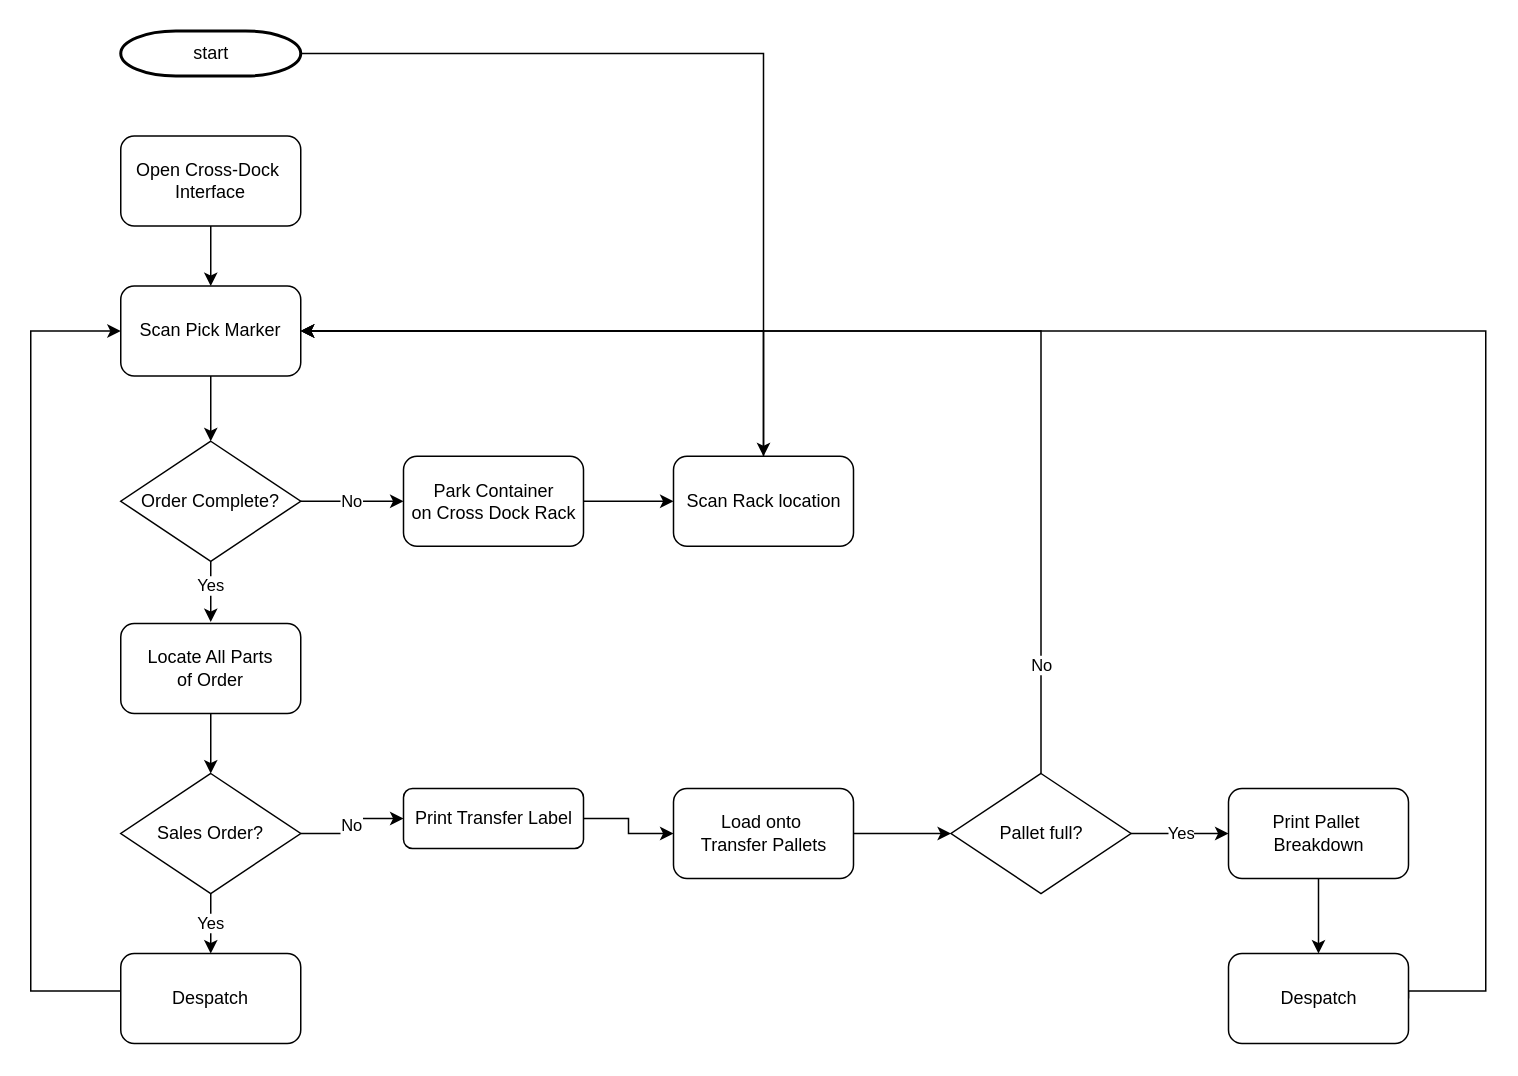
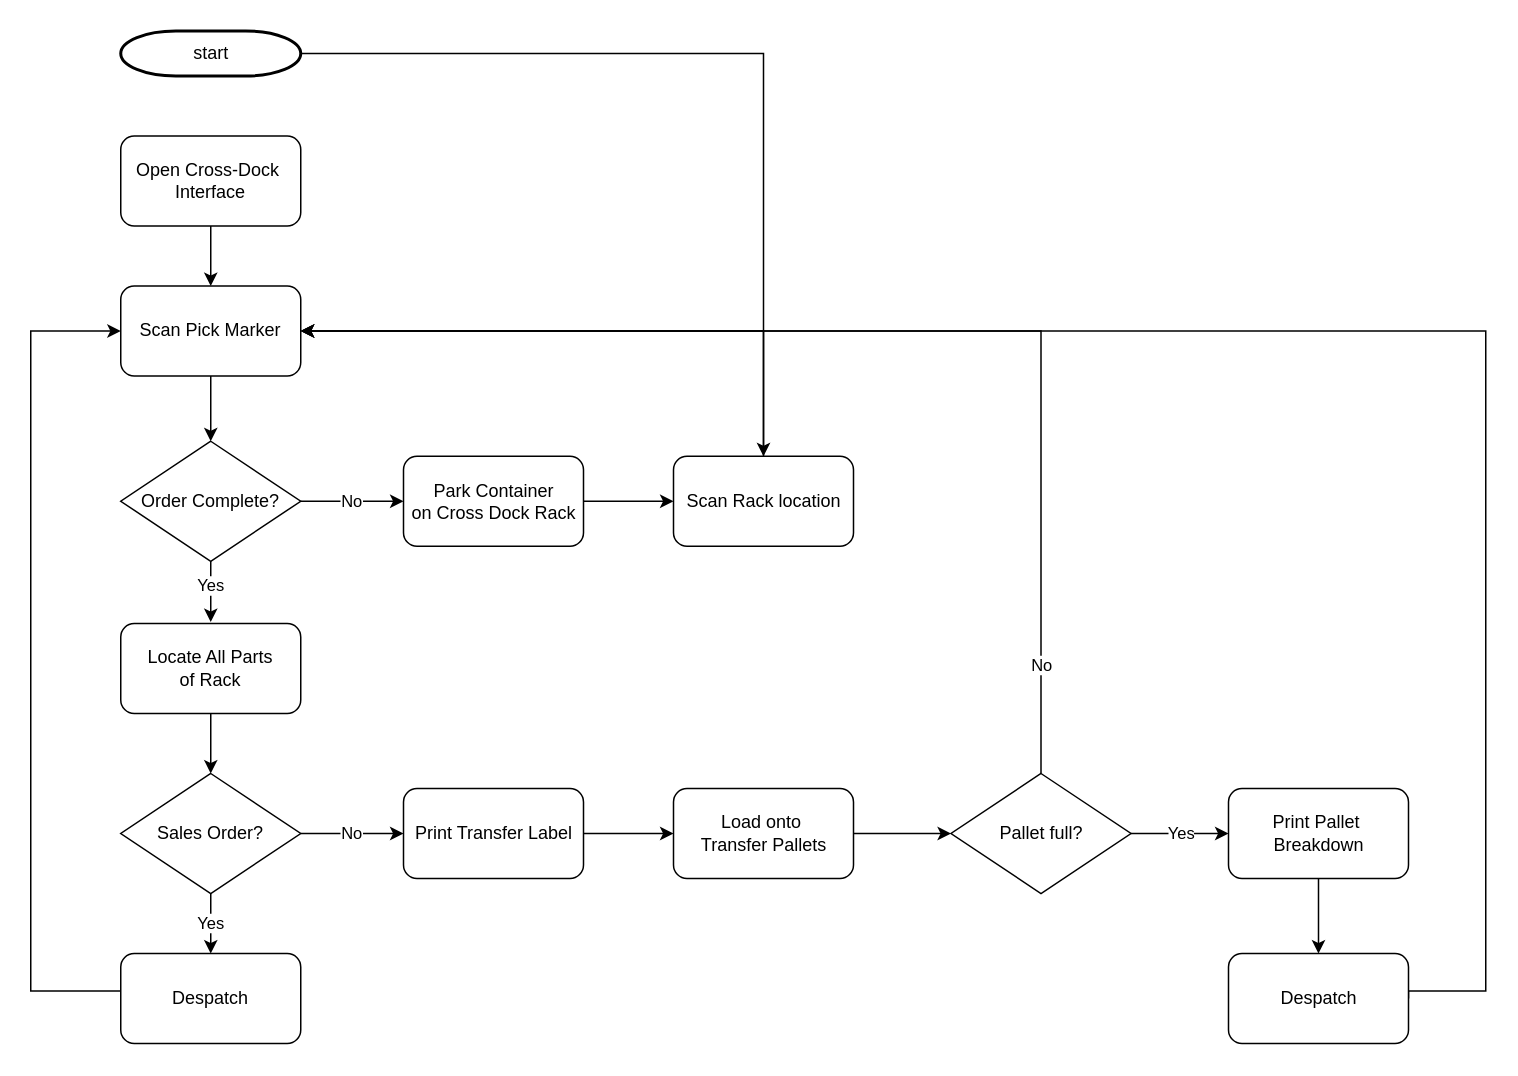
  <mxCell id="0" />
  <mxCell id="1" parent="0" />
  <mxCell id="2" value="" style="edgeStyle=orthogonalEdgeStyle;rounded=0;orthogonalLoop=1;jettySize=auto;html=1;" parent="1" source="3" target="21" edge="1"><mxGeometry relative="1" as="geometry" /></mxCell>
  <mxCell id="3" value="start" style="shape=mxgraph.flowchart.terminator;strokeWidth=2;gradientColor=none;gradientDirection=north;fontStyle=0;html=1;" parent="1" vertex="1"><mxGeometry x="80" y="20" width="120" height="30" as="geometry" /></mxCell>
  <mxCell id="4" value="" style="edgeStyle=orthogonalEdgeStyle;rounded=0;orthogonalLoop=1;jettySize=auto;html=1;" parent="1" source="5" target="7" edge="1"><mxGeometry relative="1" as="geometry" /></mxCell>
  <mxCell id="5" value="&lt;span style=&quot;text-wrap-mode: nowrap;&quot;&gt;Open Cross-Dock&amp;nbsp;&lt;/span&gt;&lt;div&gt;&lt;span style=&quot;text-wrap-mode: nowrap;&quot;&gt;Interface&lt;/span&gt;&lt;/div&gt;" style="rounded=1;whiteSpace=wrap;html=1;" parent="1" vertex="1"><mxGeometry x="80" y="90" width="120" height="60" as="geometry" /></mxCell>
  <mxCell id="6" value="" style="edgeStyle=orthogonalEdgeStyle;rounded=0;orthogonalLoop=1;jettySize=auto;html=1;" parent="1" source="7" target="10" edge="1"><mxGeometry relative="1" as="geometry" /></mxCell>
  <mxCell id="7" value="&lt;span style=&quot;text-wrap-mode: nowrap;&quot;&gt;Scan Pick Marker&lt;/span&gt;" style="rounded=1;whiteSpace=wrap;html=1;" parent="1" vertex="1"><mxGeometry x="80" y="190" width="120" height="60" as="geometry" /></mxCell>
  <mxCell id="8" value="No" style="edgeStyle=orthogonalEdgeStyle;rounded=0;orthogonalLoop=1;jettySize=auto;html=1;" parent="1" source="10" target="19" edge="1"><mxGeometry relative="1" as="geometry" /></mxCell>
  <mxCell id="9" value="Yes" style="edgeStyle=orthogonalEdgeStyle;rounded=0;orthogonalLoop=1;jettySize=auto;html=1;exitX=0.5;exitY=1;exitDx=0;exitDy=0;" parent="1" source="10" edge="1"><mxGeometry x="-0.196" relative="1" as="geometry"><mxPoint x="140" y="377.5" as="sourcePoint" /><mxPoint x="140" y="414" as="targetPoint" /><mxPoint as="offset" /></mxGeometry></mxCell>
  <mxCell id="10" value="Order Complete?" style="rhombus;whiteSpace=wrap;html=1;" parent="1" vertex="1"><mxGeometry x="80" y="293.5" width="120" height="80" as="geometry" /></mxCell>
  <mxCell id="11" style="edgeStyle=orthogonalEdgeStyle;rounded=0;orthogonalLoop=1;jettySize=auto;html=1;exitX=0;exitY=0.5;exitDx=0;exitDy=0;entryX=0;entryY=0.5;entryDx=0;entryDy=0;" parent="1" source="12" target="7" edge="1"><mxGeometry relative="1" as="geometry"><Array as="points"><mxPoint x="20" y="660" /><mxPoint x="20" y="220" /></Array></mxGeometry></mxCell>
  <mxCell id="12" value="&lt;span style=&quot;text-wrap-mode: nowrap;&quot;&gt;Despatch&lt;/span&gt;" style="rounded=1;whiteSpace=wrap;html=1;" parent="1" vertex="1"><mxGeometry x="80" y="635" width="120" height="60" as="geometry" /></mxCell>
  <mxCell id="13" value="Yes" style="edgeStyle=orthogonalEdgeStyle;rounded=0;orthogonalLoop=1;jettySize=auto;html=1;" parent="1" source="15" target="12" edge="1"><mxGeometry relative="1" as="geometry" /></mxCell>
  <mxCell id="14" value="No" style="edgeStyle=orthogonalEdgeStyle;rounded=0;orthogonalLoop=1;jettySize=auto;html=1;" parent="1" source="15" target="23" edge="1"><mxGeometry relative="1" as="geometry" /></mxCell>
  <mxCell id="15" value="Sales Order?" style="rhombus;whiteSpace=wrap;html=1;" parent="1" vertex="1"><mxGeometry x="80" y="515" width="120" height="80" as="geometry" /></mxCell>
  <mxCell id="16" value="" style="edgeStyle=orthogonalEdgeStyle;rounded=0;orthogonalLoop=1;jettySize=auto;html=1;" parent="1" source="17" target="15" edge="1"><mxGeometry relative="1" as="geometry" /></mxCell>
- <mxCell id="17" value="&lt;span style=&quot;text-wrap-mode: nowrap;&quot;&gt;Locate All Parts&lt;/span&gt;&lt;div&gt;&lt;span style=&quot;text-wrap-mode: nowrap;&quot;&gt;of Order&lt;/span&gt;&lt;/div&gt;" style="rounded=1;whiteSpace=wrap;html=1;" parent="1" vertex="1"><mxGeometry x="80" y="415" width="120" height="60" as="geometry" /></mxCell>
+ <mxCell id="17" value="&lt;span style=&quot;text-wrap-mode: nowrap;&quot;&gt;Locate All Parts&lt;/span&gt;&lt;div&gt;&lt;span style=&quot;text-wrap-mode: nowrap;&quot;&gt;of Rack&lt;/span&gt;&lt;/div&gt;" style="rounded=1;whiteSpace=wrap;html=1;" parent="1" vertex="1"><mxGeometry x="80" y="415" width="120" height="60" as="geometry" /></mxCell>
  <mxCell id="18" value="" style="edgeStyle=orthogonalEdgeStyle;rounded=0;orthogonalLoop=1;jettySize=auto;html=1;" parent="1" source="19" target="21" edge="1"><mxGeometry relative="1" as="geometry" /></mxCell>
  <mxCell id="19" value="&lt;span style=&quot;text-wrap-mode: nowrap;&quot;&gt;Park Container&lt;/span&gt;&lt;div&gt;&lt;span style=&quot;text-wrap-mode: nowrap;&quot;&gt;on Cross Dock Rack&lt;/span&gt;&lt;/div&gt;" style="rounded=1;whiteSpace=wrap;html=1;" parent="1" vertex="1"><mxGeometry x="268.5" y="303.5" width="120" height="60" as="geometry" /></mxCell>
  <mxCell id="20" style="edgeStyle=orthogonalEdgeStyle;rounded=0;orthogonalLoop=1;jettySize=auto;html=1;exitX=0.5;exitY=0;exitDx=0;exitDy=0;entryX=1;entryY=0.5;entryDx=0;entryDy=0;" parent="1" source="21" target="7" edge="1"><mxGeometry relative="1" as="geometry" /></mxCell>
  <mxCell id="21" value="&lt;span style=&quot;text-wrap-mode: nowrap;&quot;&gt;Scan Rack location&lt;/span&gt;" style="rounded=1;whiteSpace=wrap;html=1;" parent="1" vertex="1"><mxGeometry x="448.5" y="303.5" width="120" height="60" as="geometry" /></mxCell>
  <mxCell id="22" value="" style="edgeStyle=orthogonalEdgeStyle;rounded=0;orthogonalLoop=1;jettySize=auto;html=1;" parent="1" source="23" target="27" edge="1"><mxGeometry relative="1" as="geometry" /></mxCell>
- <mxCell id="23" value="&lt;span style=&quot;text-wrap-mode: nowrap;&quot;&gt;Print Transfer Label&lt;/span&gt;" style="rounded=1;whiteSpace=wrap;html=1;" parent="1" vertex="1"><mxGeometry x="268.5" y="525" width="120" height="40" as="geometry" /></mxCell>
+ <mxCell id="23" value="&lt;span style=&quot;text-wrap-mode: nowrap;&quot;&gt;Print Transfer Label&lt;/span&gt;" style="rounded=1;whiteSpace=wrap;html=1;" parent="1" vertex="1"><mxGeometry x="268.5" y="525" width="120" height="60" as="geometry" /></mxCell>
  <mxCell id="24" style="edgeStyle=orthogonalEdgeStyle;rounded=0;orthogonalLoop=1;jettySize=auto;html=1;exitX=1;exitY=0.5;exitDx=0;exitDy=0;entryX=1;entryY=0.5;entryDx=0;entryDy=0;" parent="1" source="25" target="7" edge="1"><mxGeometry relative="1" as="geometry"><Array as="points"><mxPoint x="990" y="660" /><mxPoint x="990" y="220" /></Array></mxGeometry></mxCell>
  <mxCell id="25" value="&lt;span style=&quot;text-wrap-mode: nowrap;&quot;&gt;Despatch&lt;/span&gt;" style="rounded=1;whiteSpace=wrap;html=1;" parent="1" vertex="1"><mxGeometry x="818.5" y="635" width="120" height="60" as="geometry" /></mxCell>
  <mxCell id="26" value="" style="edgeStyle=orthogonalEdgeStyle;rounded=0;orthogonalLoop=1;jettySize=auto;html=1;" parent="1" source="27" target="31" edge="1"><mxGeometry relative="1" as="geometry" /></mxCell>
  <mxCell id="27" value="&lt;span style=&quot;text-wrap-mode: nowrap;&quot;&gt;Load onto&amp;nbsp;&lt;/span&gt;&lt;div&gt;&lt;span style=&quot;text-wrap-mode: nowrap;&quot;&gt;Transfer Pallets&lt;/span&gt;&lt;/div&gt;" style="rounded=1;whiteSpace=wrap;html=1;" parent="1" vertex="1"><mxGeometry x="448.5" y="525" width="120" height="60" as="geometry" /></mxCell>
  <mxCell id="28" value="Yes" style="edgeStyle=orthogonalEdgeStyle;rounded=0;orthogonalLoop=1;jettySize=auto;html=1;" parent="1" source="31" target="33" edge="1"><mxGeometry relative="1" as="geometry" /></mxCell>
  <mxCell id="29" style="edgeStyle=orthogonalEdgeStyle;rounded=0;orthogonalLoop=1;jettySize=auto;html=1;exitX=0.5;exitY=0;exitDx=0;exitDy=0;entryX=1;entryY=0.5;entryDx=0;entryDy=0;" parent="1" source="31" target="7" edge="1"><mxGeometry relative="1" as="geometry" /></mxCell>
  <mxCell id="30" value="No" style="edgeLabel;html=1;align=center;verticalAlign=middle;resizable=0;points=[];" vertex="1" connectable="0" parent="29"><mxGeometry x="-0.814" relative="1" as="geometry"><mxPoint as="offset" /></mxGeometry></mxCell>
  <mxCell id="31" value="Pallet full?" style="rhombus;whiteSpace=wrap;html=1;" parent="1" vertex="1"><mxGeometry x="633.5" y="515" width="120" height="80" as="geometry" /></mxCell>
  <mxCell id="32" value="" style="edgeStyle=orthogonalEdgeStyle;rounded=0;orthogonalLoop=1;jettySize=auto;html=1;" parent="1" source="33" target="25" edge="1"><mxGeometry relative="1" as="geometry" /></mxCell>
  <mxCell id="33" value="&lt;span style=&quot;text-wrap-mode: nowrap;&quot;&gt;Print Pallet&amp;nbsp;&lt;/span&gt;&lt;div&gt;&lt;span style=&quot;text-wrap-mode: nowrap;&quot;&gt;Breakdown&lt;/span&gt;&lt;/div&gt;" style="rounded=1;whiteSpace=wrap;html=1;" parent="1" vertex="1"><mxGeometry x="818.5" y="525" width="120" height="60" as="geometry" /></mxCell>
